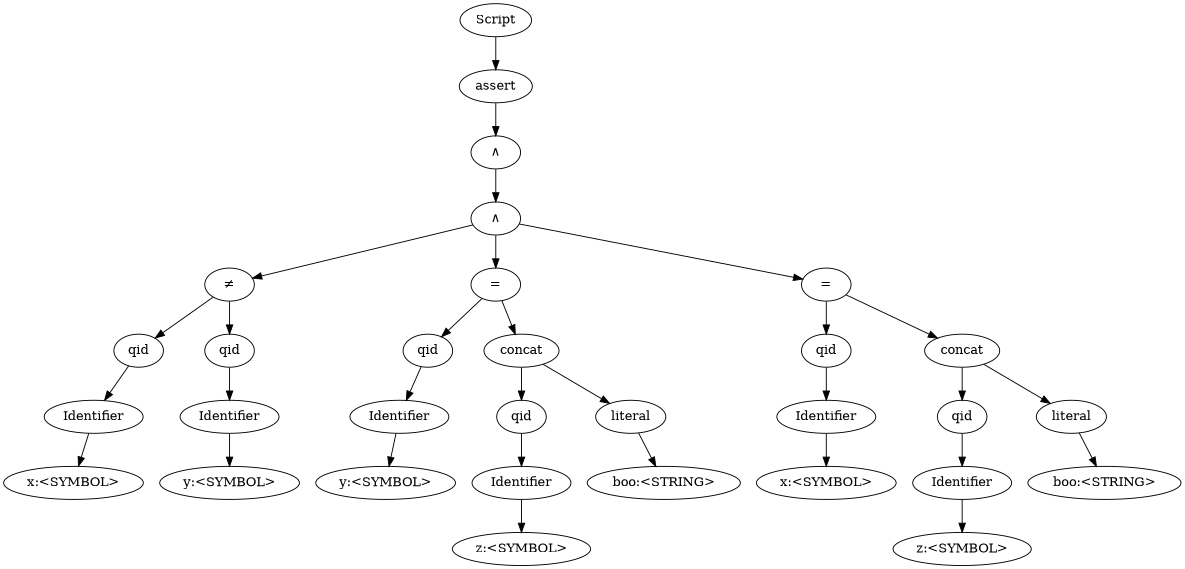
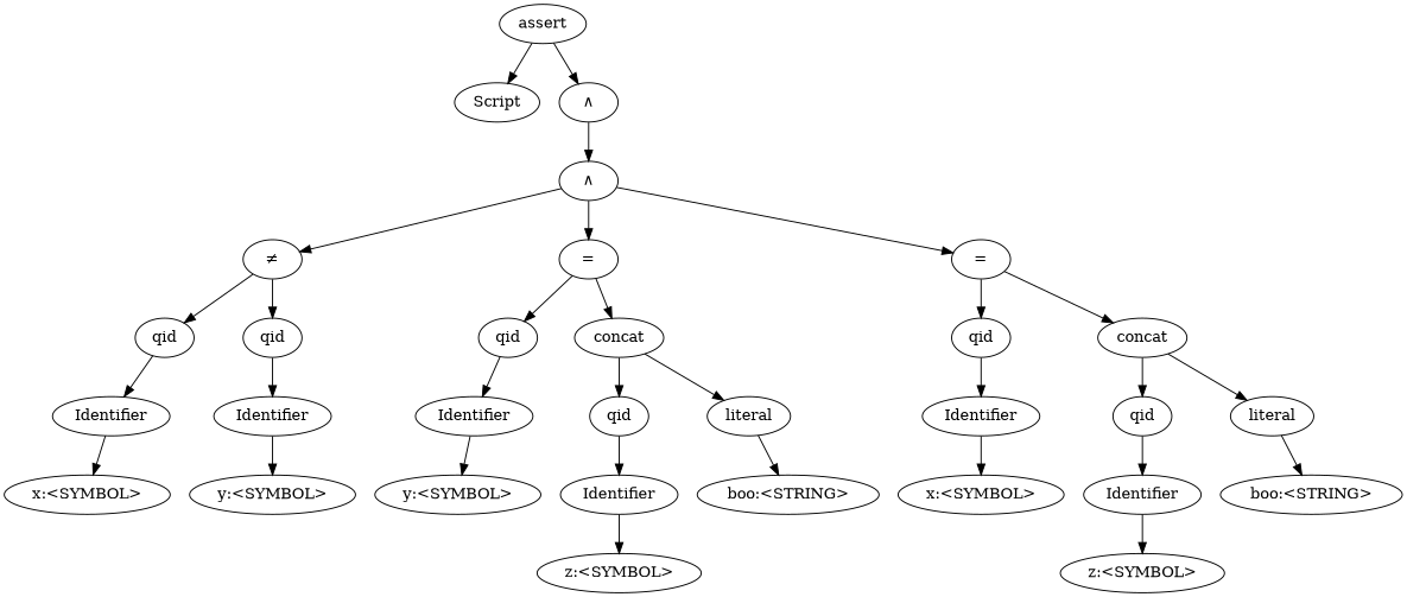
  digraph {
    n1 [label=Script]
    n2 [label=assert]
    n3 [label="&and;"]
    n4 [label="&and;"]
    n5 [label="&ne;"]
    n6 [label="="]
    n7 [label="="]
    n8 [label=qid]
    n9 [label=qid]
    n10 [label=Identifier]
    n11 [label="x:<SYMBOL>"]
    n12 [label=Identifier]
    n13 [label="y:<SYMBOL>"]
    n14 [label=qid]
    n15 [label=concat]
    n16 [label=Identifier]
    n17 [label="y:<SYMBOL>"]
    n18 [label=qid]
    n19 [label=literal]
    n20 [label=Identifier]
    n21 [label="z:<SYMBOL>"]
    n22 [label="boo:<STRING>"]
    n23 [label=qid]
    n24 [label=concat]
    n25 [label=Identifier]
    n26 [label="x:<SYMBOL>"]
    n27 [label=qid]
    n28 [label=literal]
    n29 [label=Identifier]
    n30 [label="z:<SYMBOL>"]
    n31 [label="boo:<STRING>"]
-   n1 -> n2
+   n2 -> n1
    n2 -> n3
    n3 -> n4
    n4 -> n5
    n4 -> n6
    n4 -> n7
    n5 -> n8
    n5 -> n9
    n6 -> n14
    n6 -> n15
    n7 -> n23
    n7 -> n24
    n8 -> n10
    n9 -> n12
    n10 -> n11
    n12 -> n13
    n14 -> n16
    n15 -> n18
    n15 -> n19
    n16 -> n17
    n18 -> n20
    n19 -> n22
    n20 -> n21
    n23 -> n25
    n24 -> n27
    n24 -> n28
    n25 -> n26
    n27 -> n29
    n28 -> n31
    n29 -> n30
  }
